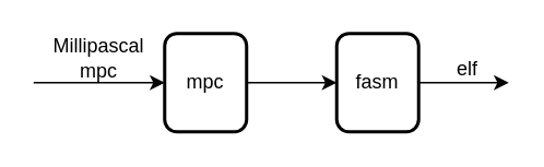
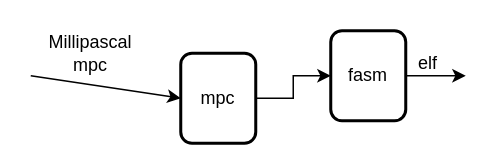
  <mxCell id="0" />
  <mxCell id="1" parent="0" />
  <mxCell id="2" style="edgeStyle=orthogonalEdgeStyle;rounded=0;orthogonalLoop=1;jettySize=auto;html=1;exitX=1;exitY=0.5;exitDx=0;exitDy=0;entryX=0;entryY=0.5;entryDx=0;entryDy=0;" edge="1" parent="1" source="3" target="7"><mxGeometry relative="1" as="geometry"><mxPoint x="240" y="50" as="targetPoint" /></mxGeometry></mxCell>
- <mxCell id="3" value="mpc" style="rounded=1;whiteSpace=wrap;html=1;strokeWidth=2;fillColor=none;" vertex="1" parent="1"><mxGeometry x="100" y="20" width="50" height="60" as="geometry" /></mxCell>
+ <mxCell id="3" value="mpc" style="rounded=1;whiteSpace=wrap;html=1;strokeWidth=2;fillColor=none;" vertex="1" parent="1"><mxGeometry x="120" y="35" width="50" height="60" as="geometry" /></mxCell>
  <mxCell id="4" value="" style="endArrow=classic;html=1;rounded=0;entryX=0;entryY=0.5;entryDx=0;entryDy=0;" edge="1" parent="1" target="3"><mxGeometry width="50" height="50" relative="1" as="geometry"><mxPoint x="20" y="50" as="sourcePoint" /><mxPoint x="160" y="130" as="targetPoint" /></mxGeometry></mxCell>
  <mxCell id="5" value="Millipascal mpc" style="text;html=1;align=center;verticalAlign=middle;whiteSpace=wrap;rounded=0;" vertex="1" parent="1"><mxGeometry x="30" y="20" width="60" height="30" as="geometry" /></mxCell>
  <mxCell id="6" style="edgeStyle=orthogonalEdgeStyle;rounded=0;orthogonalLoop=1;jettySize=auto;html=1;exitX=1;exitY=0.5;exitDx=0;exitDy=0;" edge="1" parent="1" source="7"><mxGeometry relative="1" as="geometry"><mxPoint x="310" y="50" as="targetPoint" /></mxGeometry></mxCell>
- <mxCell id="7" value="fasm" style="rounded=1;whiteSpace=wrap;html=1;strokeWidth=2;fillColor=none;" vertex="1" parent="1"><mxGeometry x="205" y="20" width="50" height="60" as="geometry" /></mxCell>
+ <mxCell id="7" value="fasm" style="rounded=1;whiteSpace=wrap;html=1;strokeWidth=2;fillColor=none;" vertex="1" parent="1"><mxGeometry x="220" y="20" width="50" height="60" as="geometry" /></mxCell>
  <mxCell id="8" value="elf" style="text;html=1;align=center;verticalAlign=middle;whiteSpace=wrap;rounded=0;" vertex="1" parent="1"><mxGeometry x="270" y="27" width="30" height="30" as="geometry" /></mxCell>
